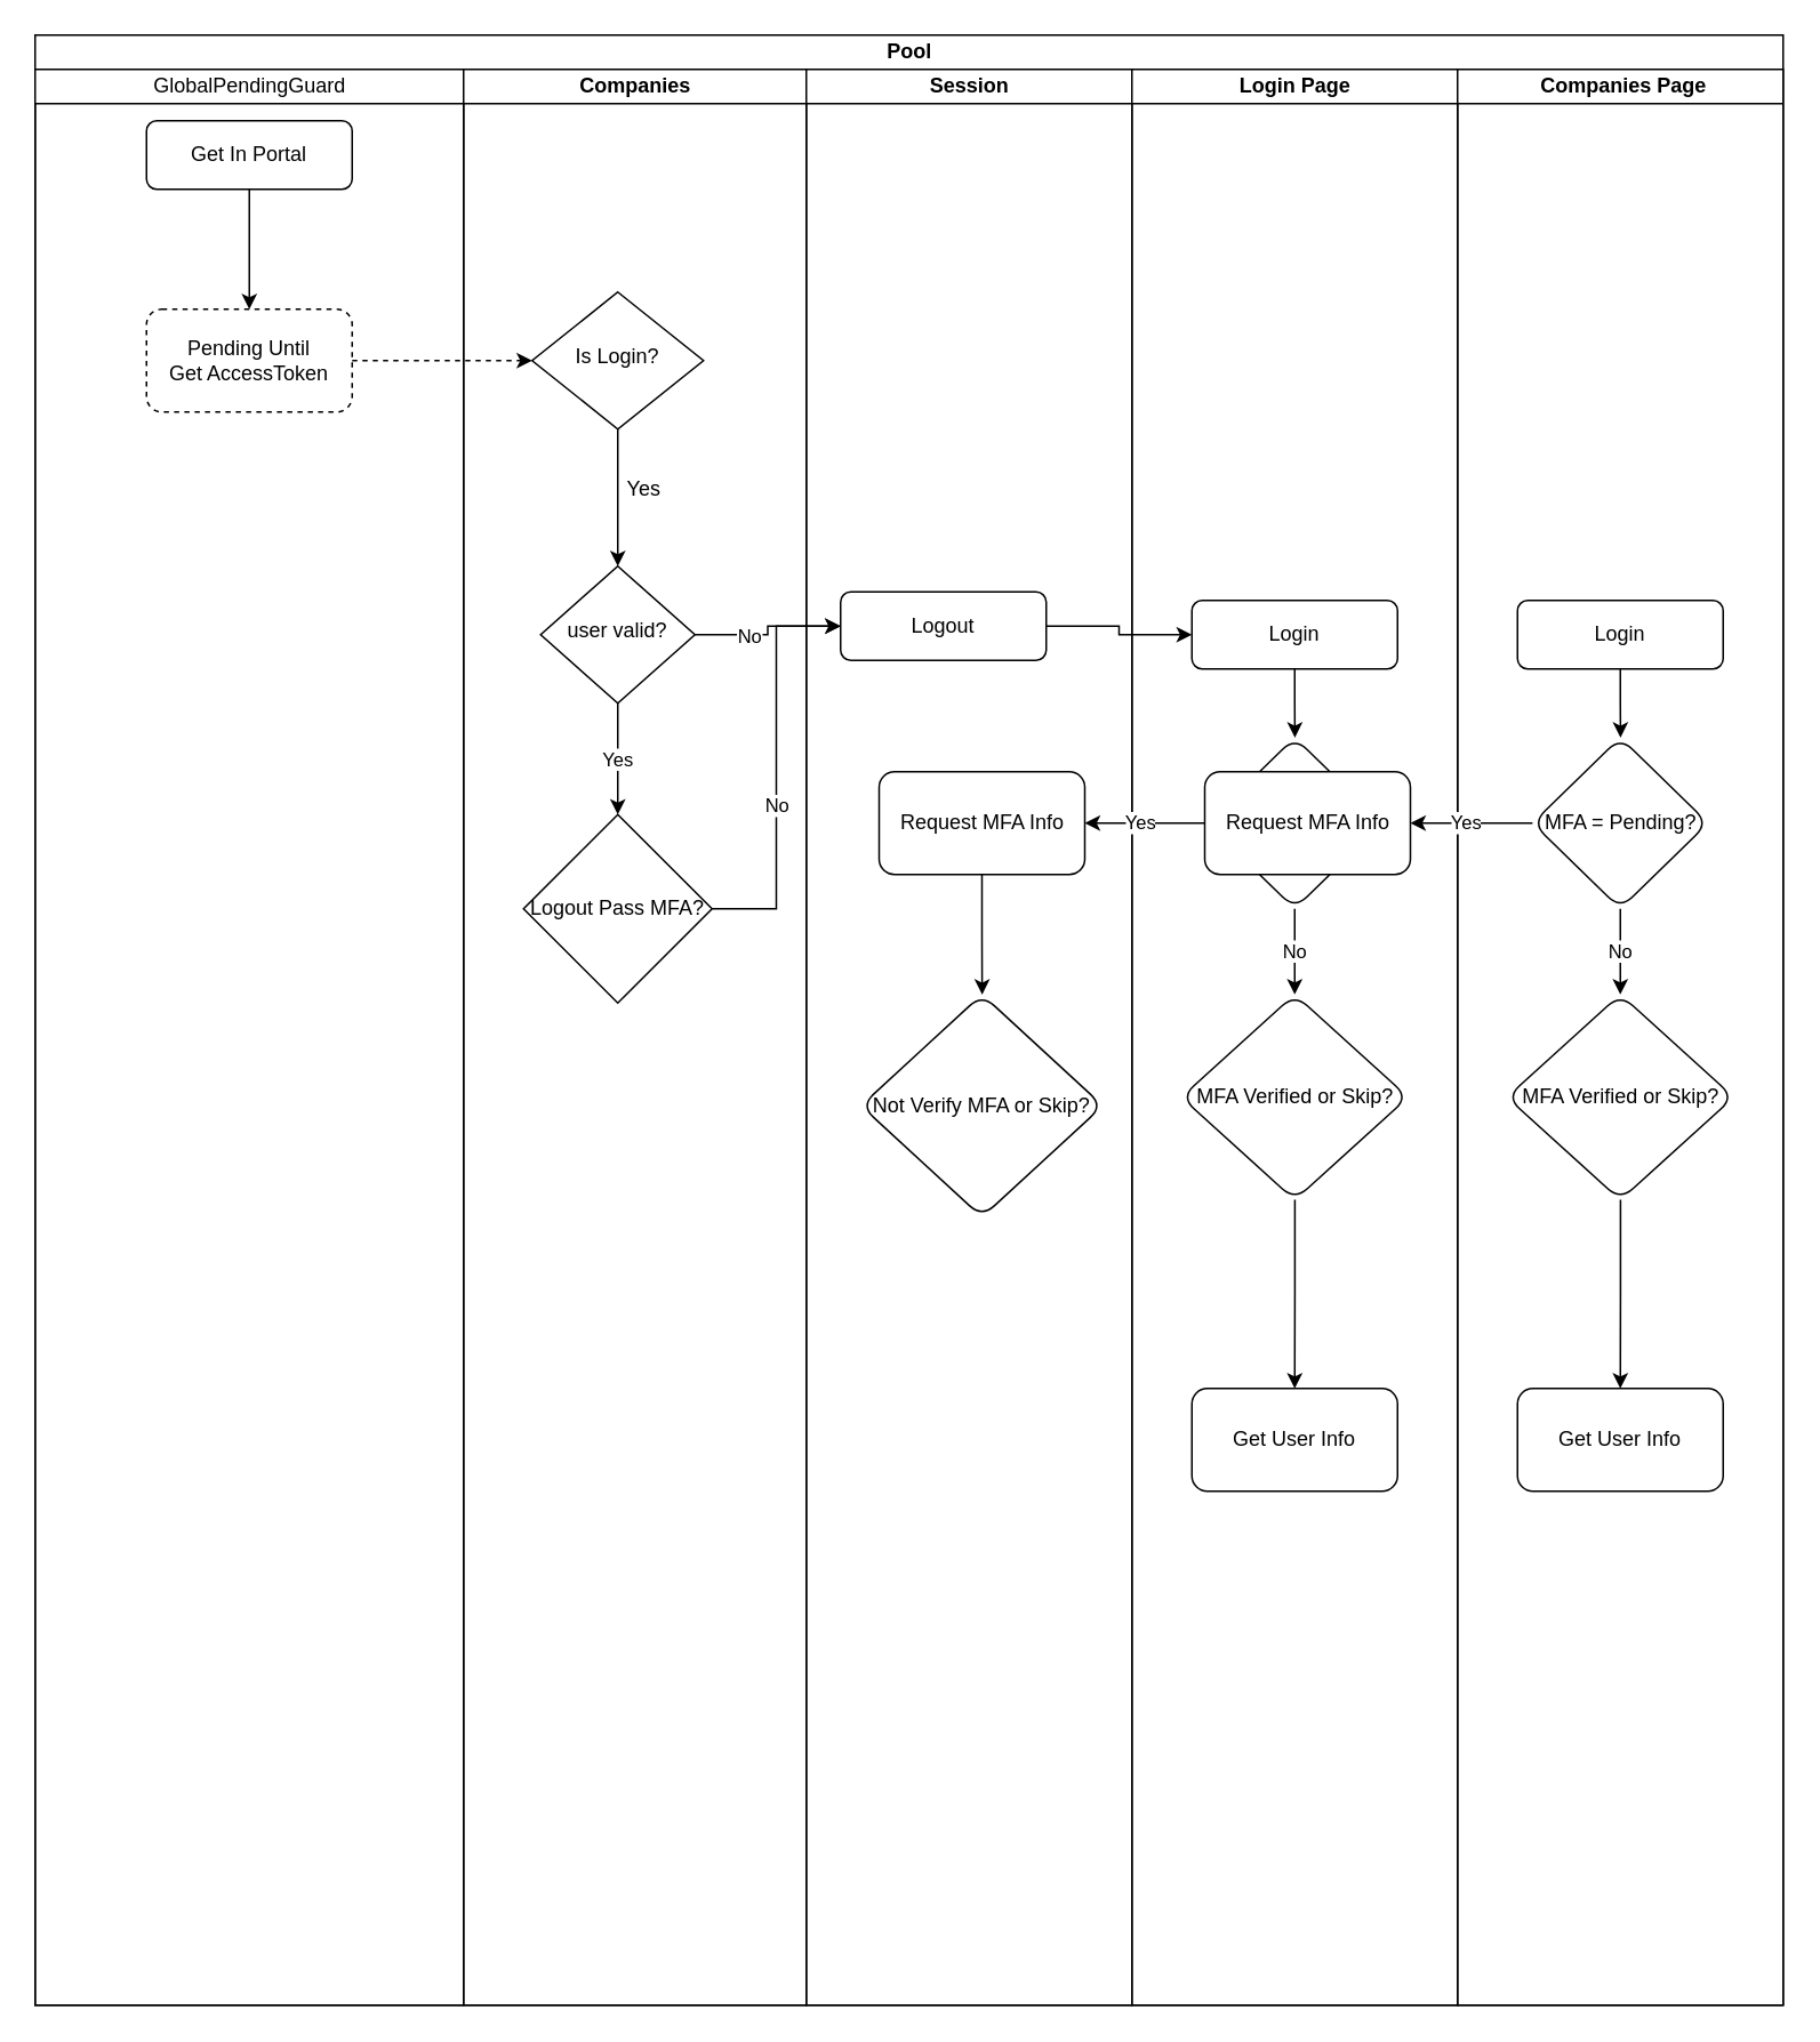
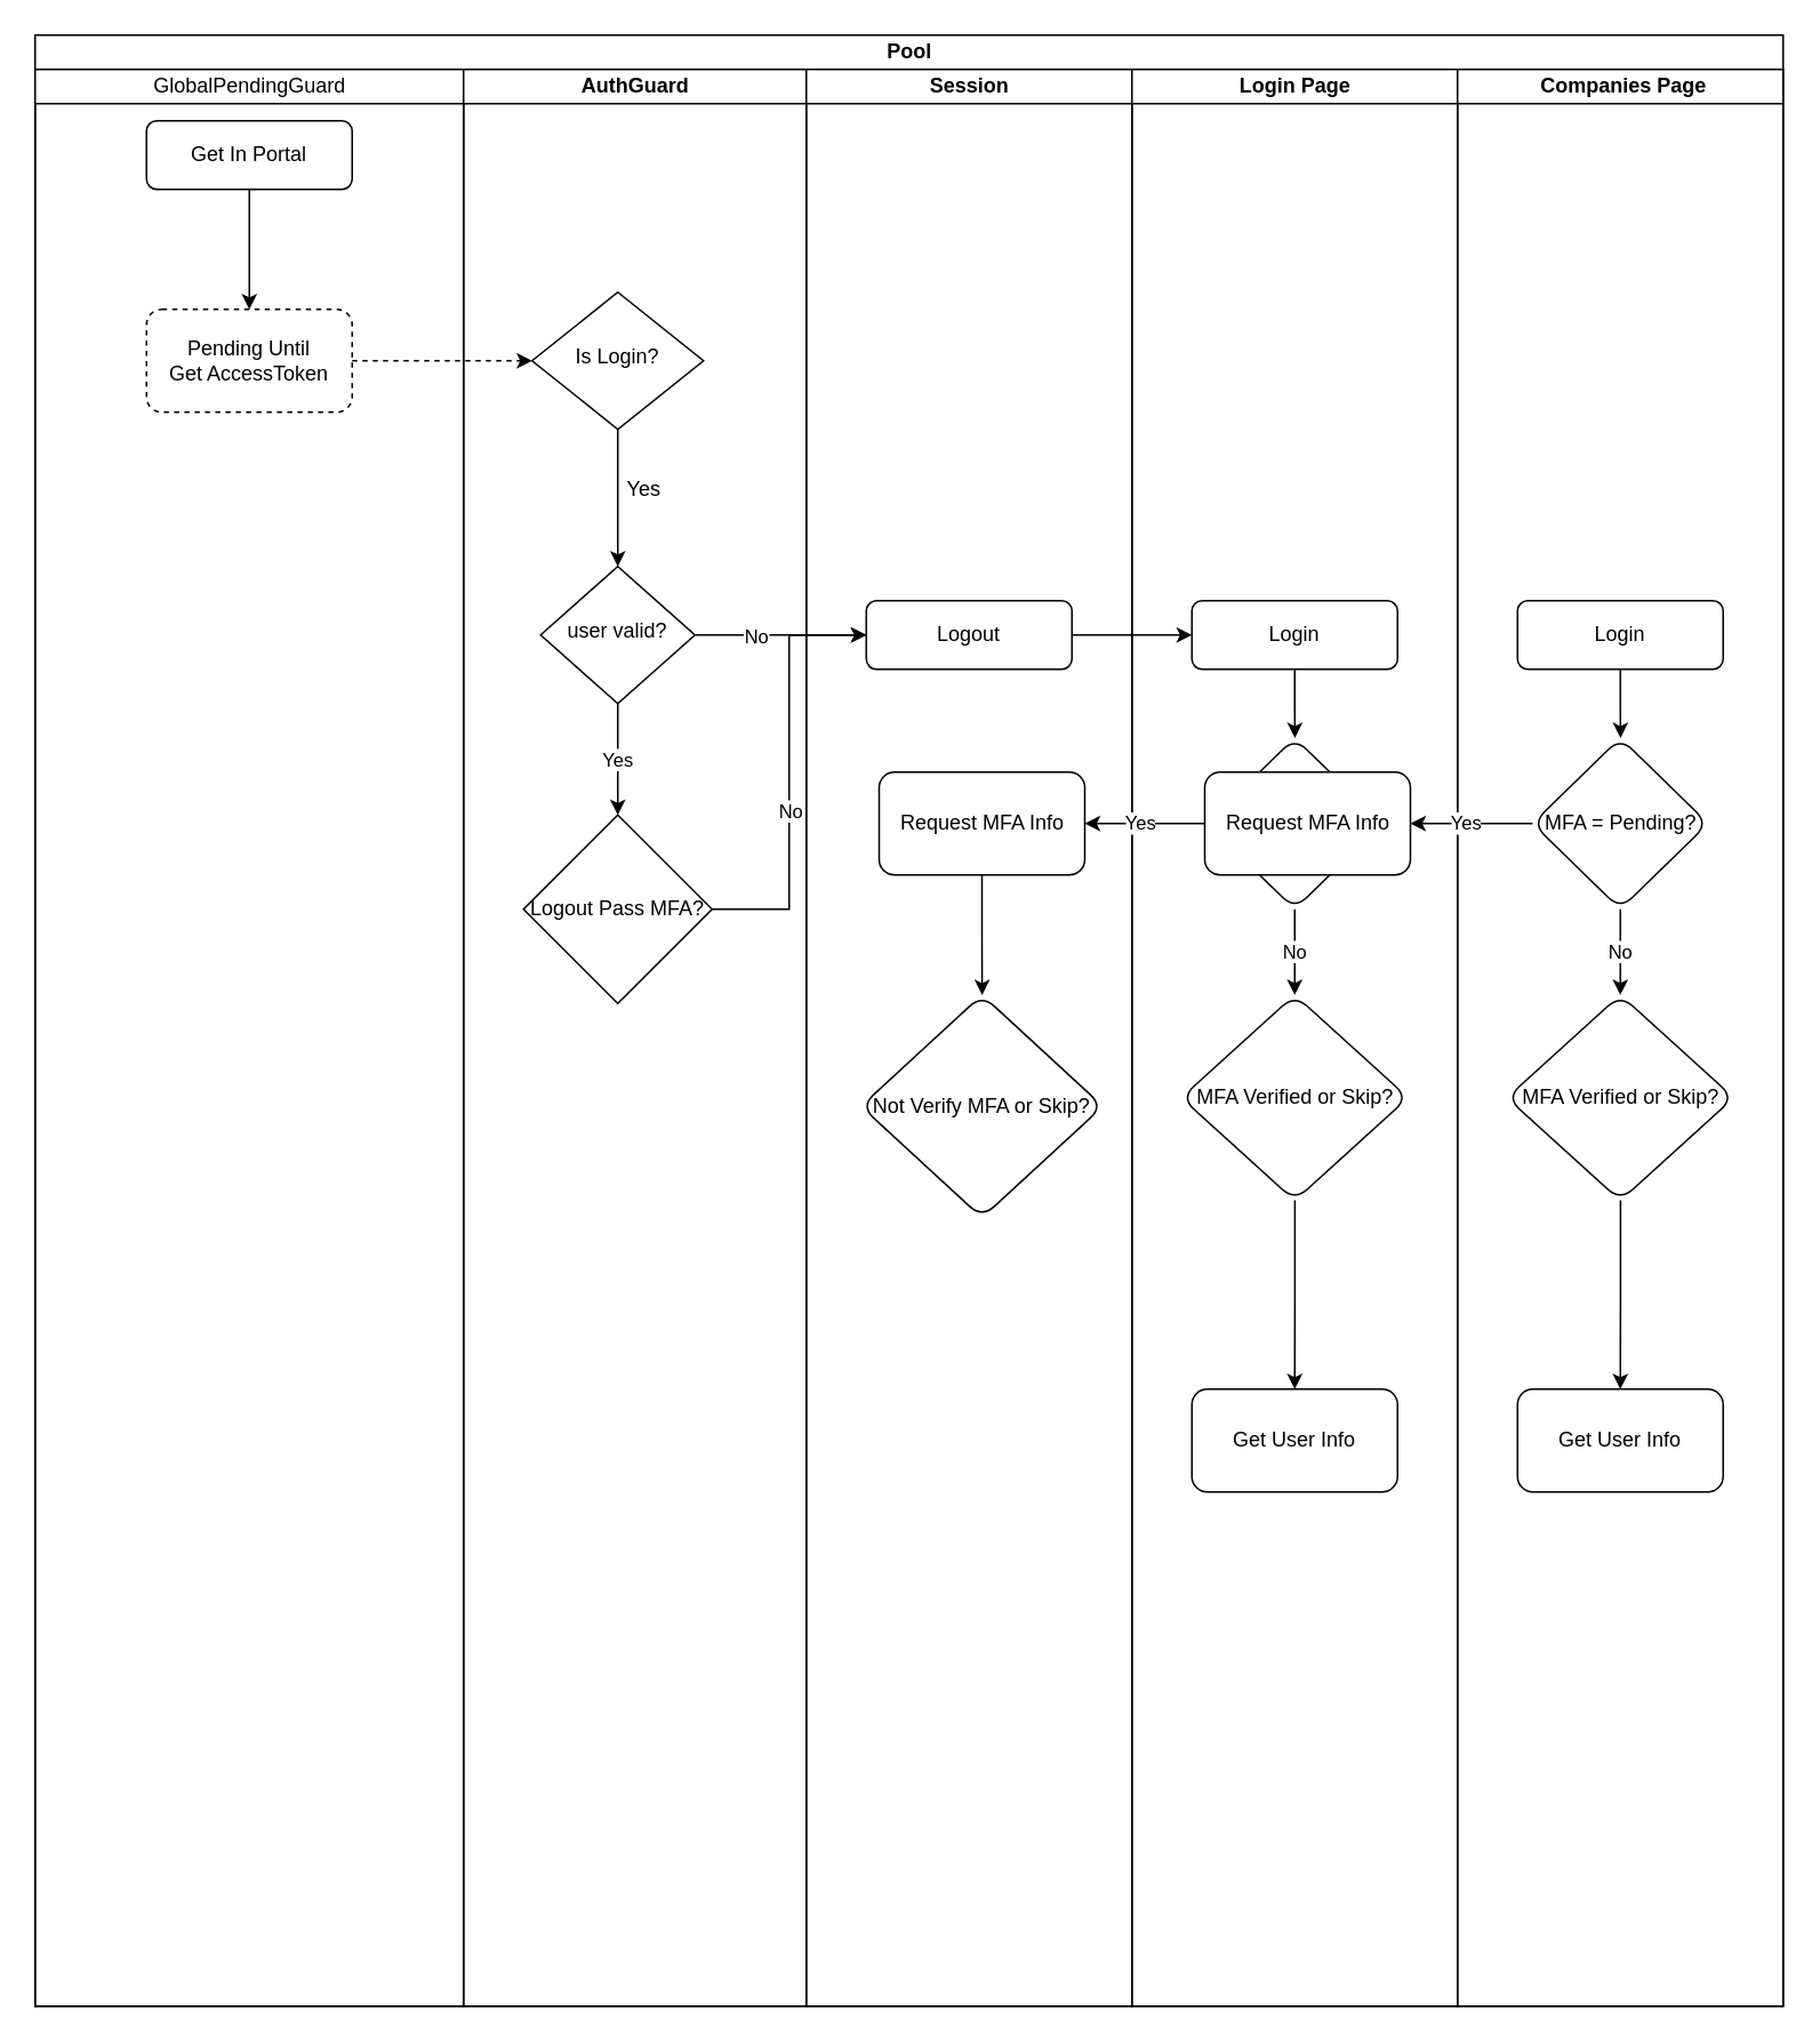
  <mxCell id="0" />
  <mxCell id="1" parent="0" />
  <mxCell id="2" value="Pool" style="swimlane;childLayout=stackLayout;resizeParent=1;resizeParentMax=0;startSize=20;html=1;" vertex="1" parent="1"><mxGeometry x="20" y="20" width="1020" height="1150" as="geometry" /></mxCell>
  <mxCell id="3" value="&lt;span style=&quot;font-weight: 400; text-wrap-mode: wrap;&quot;&gt;GlobalPendingGuard&lt;/span&gt;" style="swimlane;startSize=20;html=1;" vertex="1" parent="2"><mxGeometry y="20" width="250" height="1130" as="geometry" /></mxCell>
  <mxCell id="4" value="Pending Until&lt;div&gt;Get AccessToken&lt;/div&gt;" style="rounded=1;whiteSpace=wrap;html=1;dashed=1;" vertex="1" parent="3"><mxGeometry x="65" y="140" width="120" height="60" as="geometry" /></mxCell>
  <mxCell id="5" value="Get In Portal" style="rounded=1;whiteSpace=wrap;html=1;fontSize=12;glass=0;strokeWidth=1;shadow=0;" parent="3" vertex="1"><mxGeometry x="65" y="30" width="120" height="40" as="geometry" /></mxCell>
  <mxCell id="6" style="edgeStyle=orthogonalEdgeStyle;rounded=0;orthogonalLoop=1;jettySize=auto;html=1;entryX=0.5;entryY=0;entryDx=0;entryDy=0;" edge="1" parent="3" source="5" target="4"><mxGeometry relative="1" as="geometry" /></mxCell>
- <mxCell id="7" value="Companies" style="swimlane;startSize=20;html=1;" vertex="1" parent="2"><mxGeometry x="250" y="20" width="200" height="1130" as="geometry" /></mxCell>
+ <mxCell id="7" value="AuthGuard" style="swimlane;startSize=20;html=1;" vertex="1" parent="2"><mxGeometry x="250" y="20" width="200" height="1130" as="geometry" /></mxCell>
  <mxCell id="8" value="" style="edgeStyle=orthogonalEdgeStyle;rounded=0;orthogonalLoop=1;jettySize=auto;html=1;" edge="1" parent="7" source="9" target="11"><mxGeometry relative="1" as="geometry" /></mxCell>
  <mxCell id="9" value="Is Login?" style="rhombus;whiteSpace=wrap;html=1;shadow=0;fontFamily=Helvetica;fontSize=12;align=center;strokeWidth=1;spacing=6;spacingTop=-4;" parent="7" vertex="1"><mxGeometry x="40" y="130" width="100" height="80" as="geometry" /></mxCell>
  <mxCell id="10" value="Yes" style="edgeStyle=orthogonalEdgeStyle;rounded=0;orthogonalLoop=1;jettySize=auto;html=1;entryX=0.5;entryY=0;entryDx=0;entryDy=0;" edge="1" parent="7" source="11" target="13"><mxGeometry relative="1" as="geometry"><mxPoint x="90" y="420" as="targetPoint" /></mxGeometry></mxCell>
  <mxCell id="11" value="user valid?" style="rhombus;whiteSpace=wrap;html=1;shadow=0;strokeWidth=1;spacing=6;spacingTop=-4;" vertex="1" parent="7"><mxGeometry x="45" y="290" width="90" height="80" as="geometry" /></mxCell>
  <mxCell id="12" value="Yes" style="text;html=1;align=center;verticalAlign=middle;resizable=0;points=[];autosize=1;strokeColor=none;fillColor=none;" vertex="1" parent="7"><mxGeometry x="85" y="230" width="40" height="30" as="geometry" /></mxCell>
  <mxCell id="13" value="Logout Pass MFA?" style="rhombus;whiteSpace=wrap;html=1;" vertex="1" parent="7"><mxGeometry x="35" y="435" width="110" height="110" as="geometry" /></mxCell>
  <mxCell id="14" value="Session" style="swimlane;startSize=20;html=1;" vertex="1" parent="2"><mxGeometry x="450" y="20" width="190" height="1130" as="geometry" /></mxCell>
- <mxCell id="15" value="Logout" style="rounded=1;whiteSpace=wrap;html=1;fontSize=12;glass=0;strokeWidth=1;shadow=0;" parent="14" vertex="1"><mxGeometry x="20" y="305" width="120" height="40" as="geometry" /></mxCell>
+ <mxCell id="15" value="Logout" style="rounded=1;whiteSpace=wrap;html=1;fontSize=12;glass=0;strokeWidth=1;shadow=0;" parent="14" vertex="1"><mxGeometry x="35" y="310" width="120" height="40" as="geometry" /></mxCell>
  <mxCell id="16" value="Not Verify MFA or Skip?" style="rhombus;whiteSpace=wrap;html=1;rounded=1;glass=0;strokeWidth=1;shadow=0;" vertex="1" parent="14"><mxGeometry x="31.88" y="540" width="141.25" height="130" as="geometry" /></mxCell>
  <mxCell id="17" value="Login Page" style="swimlane;startSize=20;html=1;" vertex="1" parent="2"><mxGeometry x="640" y="20" width="190" height="1130" as="geometry" /></mxCell>
  <mxCell id="18" value="" style="edgeStyle=orthogonalEdgeStyle;rounded=0;orthogonalLoop=1;jettySize=auto;html=1;" edge="1" parent="17" source="19" target="23"><mxGeometry relative="1" as="geometry" /></mxCell>
  <mxCell id="19" value="Login" style="rounded=1;whiteSpace=wrap;html=1;fontSize=12;glass=0;strokeWidth=1;shadow=0;" vertex="1" parent="17"><mxGeometry x="35" y="310" width="120" height="40" as="geometry" /></mxCell>
  <mxCell id="20" value="" style="edgeStyle=orthogonalEdgeStyle;rounded=0;orthogonalLoop=1;jettySize=auto;html=1;" edge="1" parent="17" source="23" target="24"><mxGeometry relative="1" as="geometry" /></mxCell>
  <mxCell id="21" value="Yes" style="edgeLabel;html=1;align=center;verticalAlign=middle;resizable=0;points=[];" vertex="1" connectable="0" parent="20"><mxGeometry x="0.088" y="-1" relative="1" as="geometry"><mxPoint as="offset" /></mxGeometry></mxCell>
  <mxCell id="22" value="No" style="edgeStyle=orthogonalEdgeStyle;rounded=0;orthogonalLoop=1;jettySize=auto;html=1;" edge="1" parent="17" source="23" target="26"><mxGeometry relative="1" as="geometry" /></mxCell>
  <mxCell id="23" value="MFA = Pending?" style="rhombus;whiteSpace=wrap;html=1;rounded=1;glass=0;strokeWidth=1;shadow=0;" vertex="1" parent="17"><mxGeometry x="43.75" y="390" width="102.5" height="100" as="geometry" /></mxCell>
  <mxCell id="24" value="Request MFA Info" style="whiteSpace=wrap;html=1;rounded=1;glass=0;strokeWidth=1;shadow=0;" vertex="1" parent="17"><mxGeometry x="-147.5" y="410" width="120" height="60" as="geometry" /></mxCell>
  <mxCell id="25" value="" style="edgeStyle=orthogonalEdgeStyle;rounded=0;orthogonalLoop=1;jettySize=auto;html=1;" edge="1" parent="17" source="26" target="27"><mxGeometry relative="1" as="geometry" /></mxCell>
  <mxCell id="26" value="MFA Verified or Skip?" style="rhombus;whiteSpace=wrap;html=1;rounded=1;glass=0;strokeWidth=1;shadow=0;" vertex="1" parent="17"><mxGeometry x="28.75" y="540" width="132.5" height="120" as="geometry" /></mxCell>
  <mxCell id="27" value="Get User Info" style="whiteSpace=wrap;html=1;rounded=1;glass=0;strokeWidth=1;shadow=0;" vertex="1" parent="17"><mxGeometry x="35" y="770" width="120" height="60" as="geometry" /></mxCell>
  <mxCell id="28" value="&amp;nbsp;Companies Page" style="swimlane;startSize=20;html=1;" vertex="1" parent="2"><mxGeometry x="830" y="20" width="190" height="1130" as="geometry" /></mxCell>
  <mxCell id="29" value="" style="edgeStyle=orthogonalEdgeStyle;rounded=0;orthogonalLoop=1;jettySize=auto;html=1;" edge="1" parent="28" source="30" target="34"><mxGeometry relative="1" as="geometry" /></mxCell>
  <mxCell id="30" value="Login" style="rounded=1;whiteSpace=wrap;html=1;fontSize=12;glass=0;strokeWidth=1;shadow=0;" vertex="1" parent="28"><mxGeometry x="35" y="310" width="120" height="40" as="geometry" /></mxCell>
  <mxCell id="31" value="" style="edgeStyle=orthogonalEdgeStyle;rounded=0;orthogonalLoop=1;jettySize=auto;html=1;" edge="1" parent="28" source="34" target="35"><mxGeometry relative="1" as="geometry" /></mxCell>
  <mxCell id="32" value="Yes" style="edgeLabel;html=1;align=center;verticalAlign=middle;resizable=0;points=[];" vertex="1" connectable="0" parent="31"><mxGeometry x="0.088" y="-1" relative="1" as="geometry"><mxPoint as="offset" /></mxGeometry></mxCell>
  <mxCell id="33" value="No" style="edgeStyle=orthogonalEdgeStyle;rounded=0;orthogonalLoop=1;jettySize=auto;html=1;" edge="1" parent="28" source="34" target="37"><mxGeometry relative="1" as="geometry" /></mxCell>
  <mxCell id="34" value="MFA = Pending?" style="rhombus;whiteSpace=wrap;html=1;rounded=1;glass=0;strokeWidth=1;shadow=0;" vertex="1" parent="28"><mxGeometry x="43.75" y="390" width="102.5" height="100" as="geometry" /></mxCell>
  <mxCell id="35" value="Request MFA Info" style="whiteSpace=wrap;html=1;rounded=1;glass=0;strokeWidth=1;shadow=0;" vertex="1" parent="28"><mxGeometry x="-147.5" y="410" width="120" height="60" as="geometry" /></mxCell>
  <mxCell id="36" value="" style="edgeStyle=orthogonalEdgeStyle;rounded=0;orthogonalLoop=1;jettySize=auto;html=1;" edge="1" parent="28" source="37" target="38"><mxGeometry relative="1" as="geometry" /></mxCell>
  <mxCell id="37" value="MFA Verified or Skip?" style="rhombus;whiteSpace=wrap;html=1;rounded=1;glass=0;strokeWidth=1;shadow=0;" vertex="1" parent="28"><mxGeometry x="28.75" y="540" width="132.5" height="120" as="geometry" /></mxCell>
  <mxCell id="38" value="Get User Info" style="whiteSpace=wrap;html=1;rounded=1;glass=0;strokeWidth=1;shadow=0;" vertex="1" parent="28"><mxGeometry x="35" y="770" width="120" height="60" as="geometry" /></mxCell>
  <mxCell id="39" value="" style="edgeStyle=orthogonalEdgeStyle;rounded=0;orthogonalLoop=1;jettySize=auto;html=1;dashed=1;" edge="1" parent="2" source="4" target="9"><mxGeometry relative="1" as="geometry" /></mxCell>
  <mxCell id="40" value="" style="edgeStyle=orthogonalEdgeStyle;rounded=0;orthogonalLoop=1;jettySize=auto;html=1;" edge="1" parent="2" source="11" target="15"><mxGeometry relative="1" as="geometry" /></mxCell>
  <mxCell id="41" value="No" style="edgeLabel;html=1;align=center;verticalAlign=middle;resizable=0;points=[];" vertex="1" connectable="0" parent="40"><mxGeometry x="-0.3" y="1" relative="1" as="geometry"><mxPoint y="1" as="offset" /></mxGeometry></mxCell>
  <mxCell id="42" style="edgeStyle=orthogonalEdgeStyle;rounded=0;orthogonalLoop=1;jettySize=auto;html=1;entryX=0;entryY=0.5;entryDx=0;entryDy=0;" edge="1" parent="2" source="13" target="15"><mxGeometry relative="1" as="geometry" /></mxCell>
  <mxCell id="43" value="No" style="edgeLabel;html=1;align=center;verticalAlign=middle;resizable=0;points=[];" vertex="1" connectable="0" parent="42"><mxGeometry x="-0.172" relative="1" as="geometry"><mxPoint y="1" as="offset" /></mxGeometry></mxCell>
  <mxCell id="44" value="" style="edgeStyle=orthogonalEdgeStyle;rounded=0;orthogonalLoop=1;jettySize=auto;html=1;" edge="1" parent="2" source="15" target="19"><mxGeometry relative="1" as="geometry" /></mxCell>
  <mxCell id="45" value="" style="edgeStyle=orthogonalEdgeStyle;rounded=0;orthogonalLoop=1;jettySize=auto;html=1;" edge="1" parent="2" source="24" target="16"><mxGeometry relative="1" as="geometry" /></mxCell>
